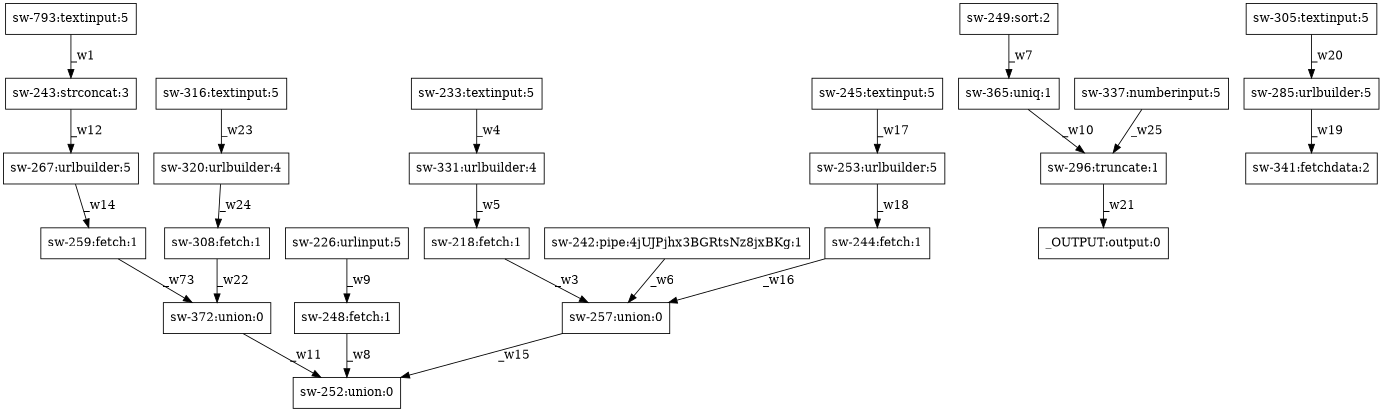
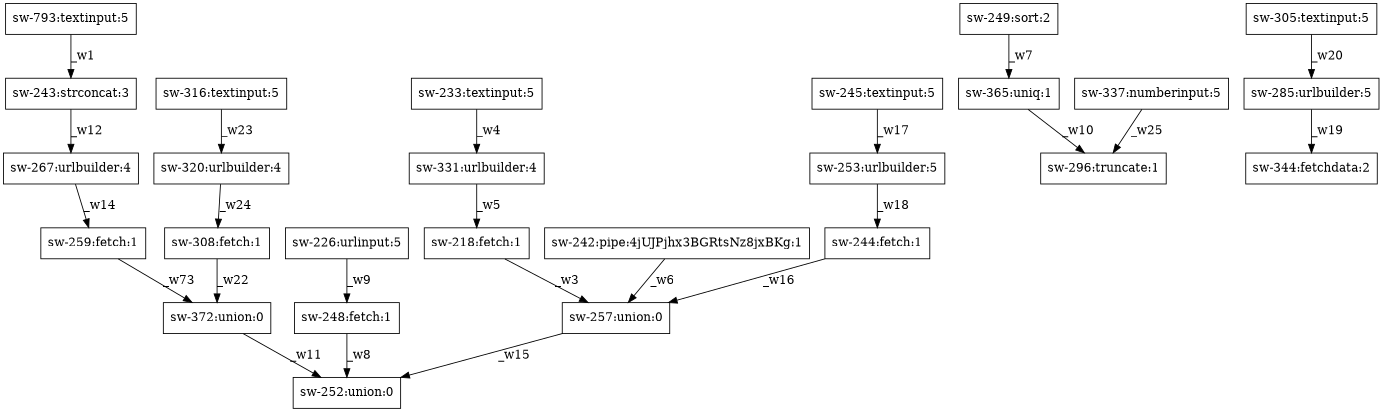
  digraph {
    node [shape=box]
    n1 [label="sw-257:union:0"]
    n2 [label="sw-252:union:0"]
-   n3 [label="_OUTPUT:output:0"]
    n4 [label="sw-218:fetch:1"]
    n5 [label="sw-331:urlbuilder:4"]
    n6 [label="sw-242:pipe:4jUJPjhx3BGRtsNz8jxBKg:1"]
-   n7 [label="sw-267:urlbuilder:5"]
+   n7 [label="sw-267:urlbuilder:4"]
    n8 [label="sw-259:fetch:1"]
    n9 [label="sw-372:union:0"]
    n10 [label="sw-244:fetch:1"]
    n11 [label="sw-245:textinput:5"]
    n12 [label="sw-253:urlbuilder:5"]
    n13 [label="sw-249:sort:2"]
    n14 [label="sw-365:uniq:1"]
    n15 [label="sw-296:truncate:1"]
    n16 [label="sw-316:textinput:5"]
    n17 [label="sw-320:urlbuilder:4"]
    n18 [label="sw-308:fetch:1"]
    n19 [label="sw-285:urlbuilder:5"]
-   n20 [label="sw-341:fetchdata:2"]
+   n20 [label="sw-344:fetchdata:2"]
    n21 [label="sw-337:numberinput:5"]
    n22 [label="sw-226:urlinput:5"]
    n23 [label="sw-248:fetch:1"]
    n24 [label="sw-793:textinput:5"]
    n25 [label="sw-243:strconcat:3"]
    n26 [label="sw-233:textinput:5"]
    n27 [label="sw-305:textinput:5"]
    n1 -> n2 [label=_w15]
    n4 -> n1 [label=_w3]
    n5 -> n4 [label=_w5]
    n6 -> n1 [label=_w6]
    n7 -> n8 [label=_w14]
    n8 -> n9 [label=_w73]
    n9 -> n2 [label=_w11]
    n10 -> n1 [label=_w16]
    n11 -> n12 [label=_w17]
    n12 -> n10 [label=_w18]
    n13 -> n14 [label=_w7]
    n14 -> n15 [label=_w10]
-   n15 -> n3 [label=_w21]
    n16 -> n17 [label=_w23]
    n17 -> n18 [label=_w24]
    n18 -> n9 [label=_w22]
    n19 -> n20 [label=_w19]
    n21 -> n15 [label=_w25]
    n22 -> n23 [label=_w9]
    n23 -> n2 [label=_w8]
    n24 -> n25 [label=_w1]
    n25 -> n7 [label=_w12]
    n26 -> n5 [label=_w4]
    n27 -> n19 [label=_w20]
  }
